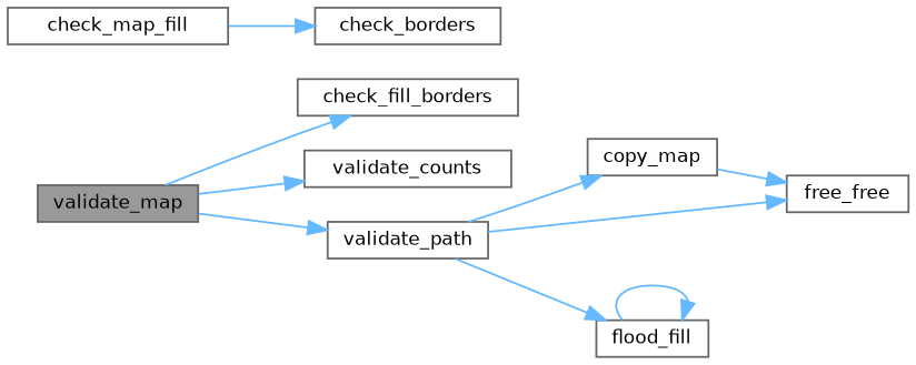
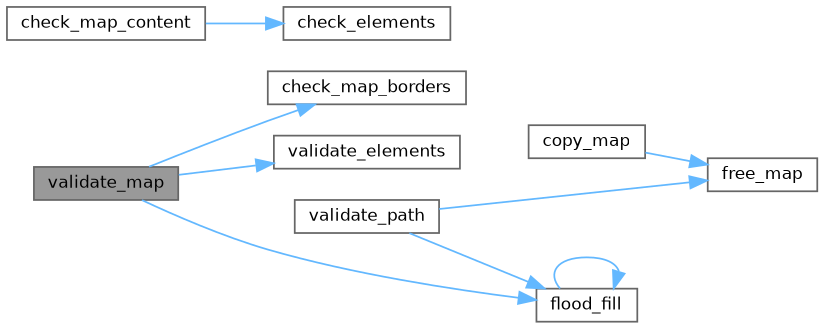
  digraph {
    rankdir=LR
    node [color=grey40 fillcolor=white fontname=Helvetica fontsize=10 shape=box style=filled]
    edge [color=steelblue1 fontname=Helvetica fontsize=10 labelfontname=Helvetica labelfontsize=10 style=solid]
    n1 [color=gray40 fillcolor=grey60 fontcolor=black height=0.2 label=validate_map width=0.4]
-   n2 [height=0.2 label=check_fill_borders width=0.4]
-   n3 [height=0.2 label=validate_counts width=0.4]
+   n2 [height=0.2 label=check_map_borders width=0.4]
+   n3 [height=0.2 label=validate_elements width=0.4]
    n4 [height=0.2 label=validate_path width=0.4]
-   n5 [height=0.2 label=check_map_fill width=0.4]
-   n6 [height=0.2 label=check_borders width=0.4]
+   n5 [height=0.2 label=check_map_content width=0.4]
+   n6 [height=0.2 label=check_elements width=0.4]
    n7 [height=0.2 label=copy_map width=0.4]
-   n8 [height=0.2 label=free_free width=0.4]
+   n8 [height=0.2 label=free_map width=0.4]
    n9 [height=0.2 label=flood_fill width=0.4]
    n1 -> n2
    n1 -> n3
-   n1 -> n4
-   n4 -> n7
+   n1 -> n9
    n4 -> n8
    n4 -> n9
    n5 -> n6
    n7 -> n8
    n9 -> n9
  }
